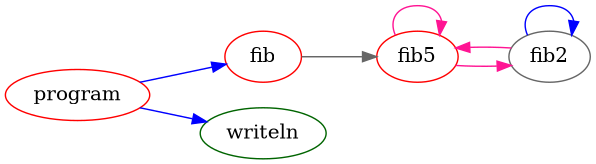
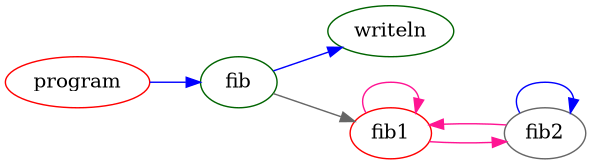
  digraph {
    rankdir=LR
    node [color=red]
    edge [color=blue style=solid]
    program
-   fib
+   fib [color=darkgreen]
    writeln [color=darkgreen]
-   fib1 [label=fib5]
+   fib1
    fib2 [color=gray40]
    program -> fib
-   program -> writeln
+   fib -> writeln
    fib -> fib1 [color=gray40]
    fib1 -> fib1 [color=deeppink]
    fib1 -> fib2 [color=deeppink]
    fib2 -> fib1 [color=deeppink]
    fib2 -> fib2
  }
